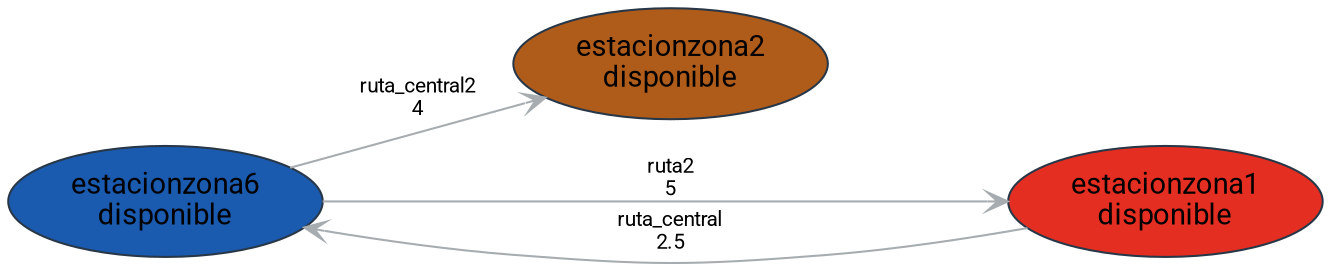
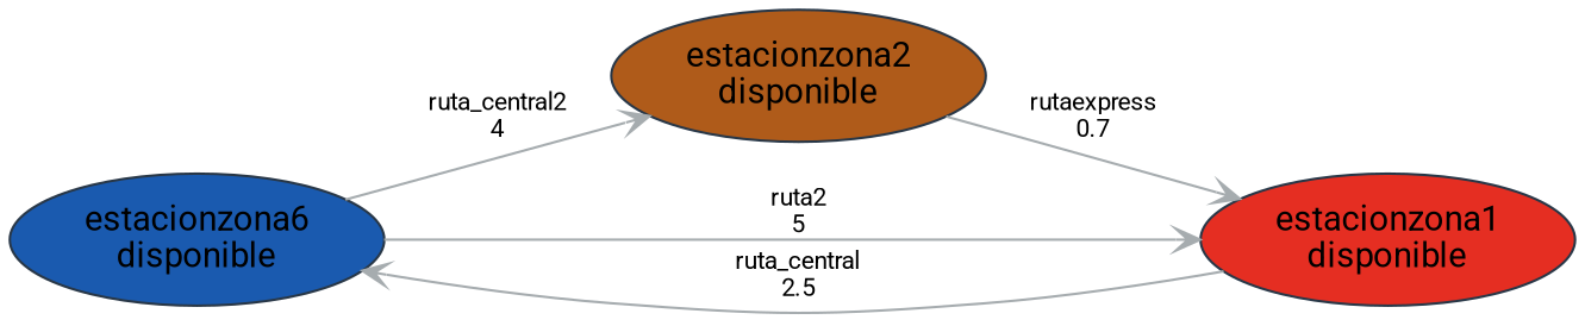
  digraph {
    rankdir=LR
    fontname=Roboto
    node [color="#283747" fontname=Roboto shape=ellipse style=filled]
    edge [arrowhead=vee color="#a6acaf " fontname=Roboto fontsize=10]
    n1 [fillcolor="#1A5AAF" label="estacionzona6\ndisponible"]
    n2 [fillcolor="#AF5B1A" label="estacionzona2\ndisponible"]
    n3 [fillcolor="#E52E22" label="estacionzona1\ndisponible"]
    n1 -> n2 [label="ruta_central2\n4"]
    n1 -> n3 [label="ruta2\n5"]
+   n2 -> n3 [label="rutaexpress\n0.7"]
    n3 -> n1 [label="ruta_central\n2.5"]
  }
